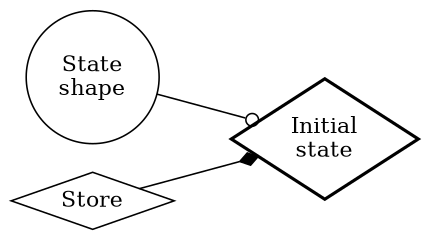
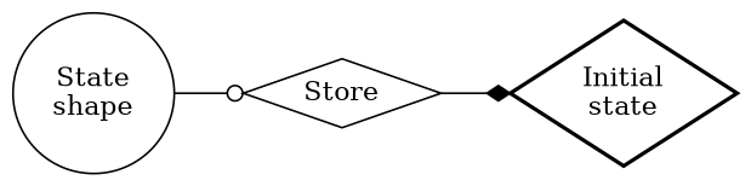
  digraph {
    rankdir=LR
    node [shape=diamond]
    n1 [label="State\nshape" shape=circle]
    n2 [label="Initial\nstate" style=bold]
    n3 [label=Store]
-   n1 -> n2 [arrowhead=odot]
+   n1 -> n3 [arrowhead=odot]
    n3 -> n2 [arrowhead=diamond]
  }
